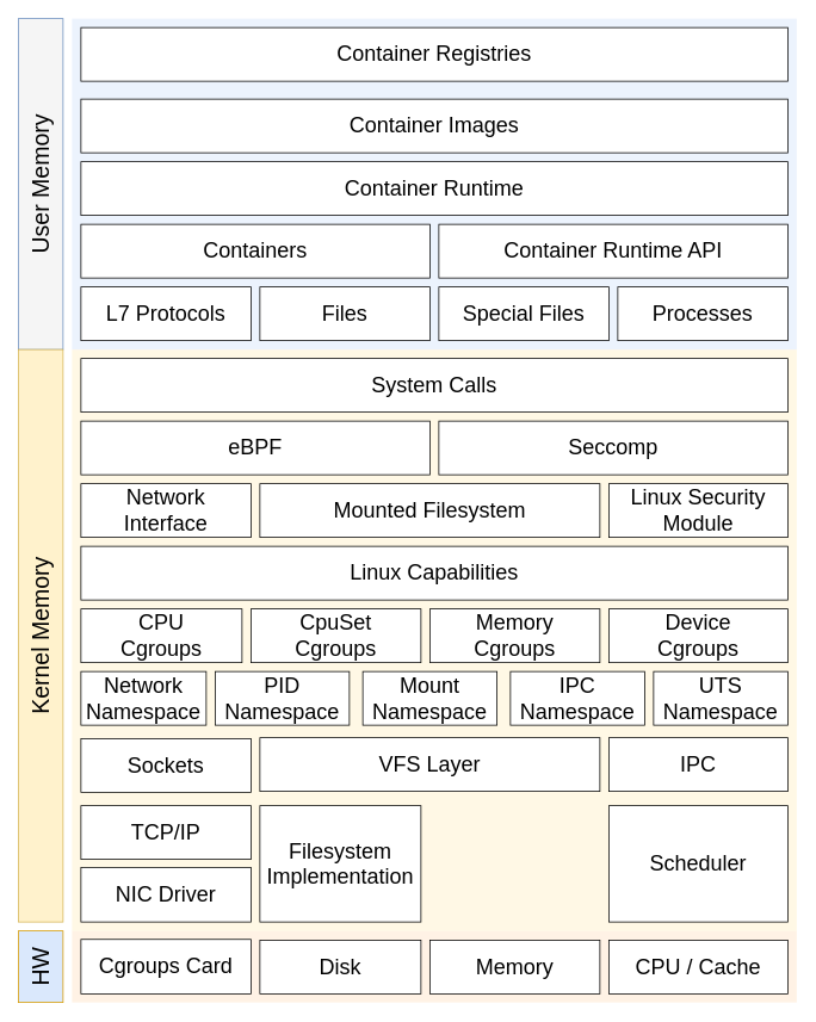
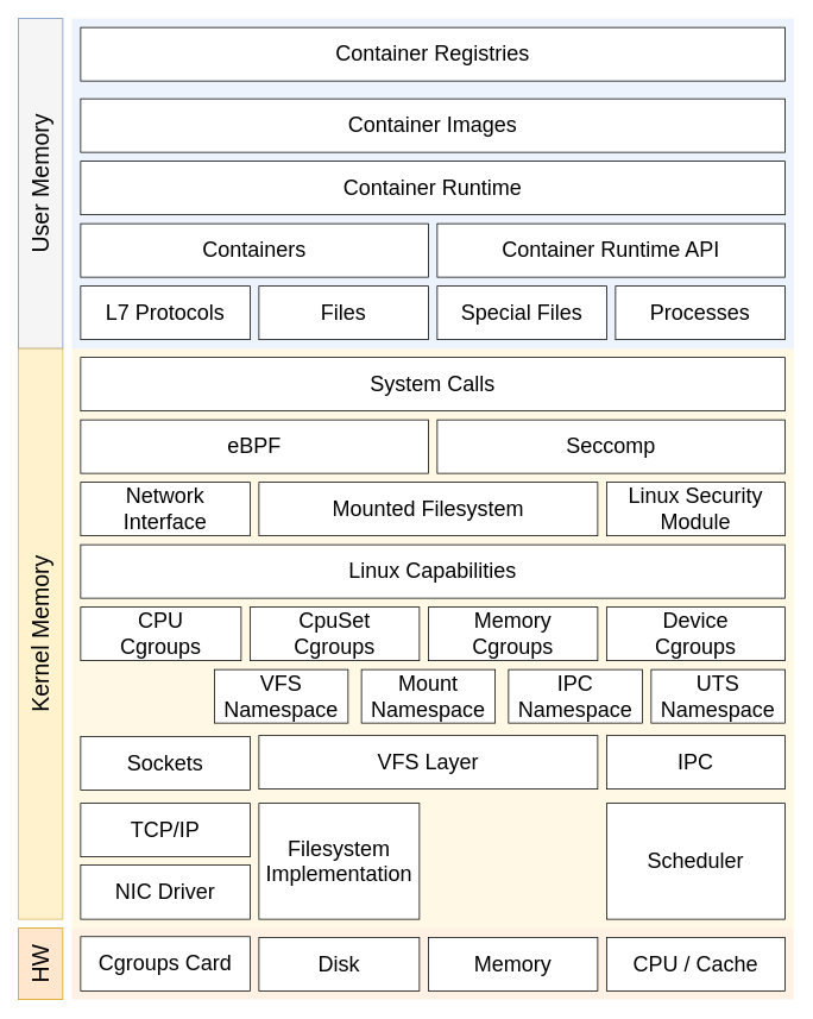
  <mxCell id="0" />
  <mxCell id="1" parent="0" />
  <mxCell id="2" value="" style="rounded=0;whiteSpace=wrap;html=1;glass=0;comic=0;sketch=0;fontSize=22;fillColor=#ffe6cc;strokeColor=none;opacity=50;connectable=0;allowArrows=0;" parent="1" vertex="1"><mxGeometry x="80" y="1040" width="810" height="80" as="geometry" /></mxCell>
  <mxCell id="3" value="" style="rounded=0;whiteSpace=wrap;html=1;glass=0;comic=0;sketch=0;fontSize=22;fillColor=#fff2cc;strokeColor=none;opacity=50;connectable=0;allowArrows=0;" parent="1" vertex="1"><mxGeometry x="80" y="390" width="810" height="650" as="geometry" /></mxCell>
  <mxCell id="4" value="" style="rounded=0;whiteSpace=wrap;html=1;glass=0;comic=0;sketch=0;fontSize=22;fillColor=#dae8fc;strokeColor=none;opacity=50;connectable=0;allowArrows=0;" parent="1" vertex="1"><mxGeometry x="80" width="810" height="370" as="geometry" y="20" /></mxCell>
  <mxCell id="5" value="&lt;font style=&quot;font-size: 24px;&quot;&gt;Container Registries&lt;/font&gt;" style="rounded=0;whiteSpace=wrap;html=1;fillColor=default;" parent="1" vertex="1"><mxGeometry x="90" y="30" width="790" height="60" as="geometry" /></mxCell>
  <mxCell id="6" value="&lt;font style=&quot;font-size: 24px;&quot;&gt;Container Images&lt;/font&gt;" style="rounded=0;whiteSpace=wrap;html=1;fillColor=default;" parent="1" vertex="1"><mxGeometry x="90" y="110" width="790" height="60" as="geometry" /></mxCell>
  <mxCell id="7" value="&lt;font style=&quot;font-size: 24px;&quot;&gt;Container Runtime&lt;/font&gt;" style="rounded=0;whiteSpace=wrap;html=1;fillColor=default;" parent="1" vertex="1"><mxGeometry x="90" y="180" width="790" height="60" as="geometry" /></mxCell>
  <mxCell id="8" value="&lt;font style=&quot;font-size: 24px;&quot;&gt;Containers&lt;/font&gt;" style="rounded=0;whiteSpace=wrap;html=1;fillColor=default;" parent="1" vertex="1"><mxGeometry x="90" y="250" width="390" height="60" as="geometry" /></mxCell>
  <mxCell id="9" value="&lt;font style=&quot;font-size: 24px;&quot;&gt;Container Runtime API&lt;/font&gt;" style="rounded=0;whiteSpace=wrap;html=1;fillColor=default;" parent="1" vertex="1"><mxGeometry x="490" y="250" width="390" height="60" as="geometry" /></mxCell>
  <mxCell id="10" value="&lt;span style=&quot;font-size: 24px;&quot;&gt;&lt;font style=&quot;color: rgb(0, 0, 0);&quot;&gt;L7 Protocols&lt;/font&gt;&lt;/span&gt;" style="rounded=0;whiteSpace=wrap;html=1;fillColor=default;fontColor=#F00000;" parent="1" vertex="1"><mxGeometry x="90" y="320" width="190" height="60" as="geometry" /></mxCell>
  <mxCell id="11" value="&lt;span style=&quot;font-size: 24px;&quot;&gt;&lt;font style=&quot;color: rgb(0, 0, 0);&quot;&gt;Files&lt;/font&gt;&lt;/span&gt;" style="rounded=0;whiteSpace=wrap;html=1;fillColor=default;fontColor=#F00010;" parent="1" vertex="1"><mxGeometry x="290" y="320" width="190" height="60" as="geometry" /></mxCell>
  <mxCell id="12" value="&lt;span style=&quot;font-size: 24px;&quot;&gt;Special Files&lt;/span&gt;" style="rounded=0;whiteSpace=wrap;html=1;fillColor=default;" parent="1" vertex="1"><mxGeometry x="490" y="320" width="190" height="60" as="geometry" /></mxCell>
  <mxCell id="13" value="&lt;span style=&quot;font-size: 24px;&quot;&gt;Processes&lt;/span&gt;" style="rounded=0;whiteSpace=wrap;html=1;fillColor=default;" parent="1" vertex="1"><mxGeometry x="690" y="320" width="190" height="60" as="geometry" /></mxCell>
  <mxCell id="14" value="&lt;div&gt;&lt;span style=&quot;font-size: 24px;&quot;&gt;CPU&lt;/span&gt;&lt;/div&gt;&lt;span style=&quot;font-size: 24px;&quot;&gt;Cgroups&lt;/span&gt;" style="rounded=0;whiteSpace=wrap;html=1;fillColor=default;" parent="1" vertex="1"><mxGeometry x="90" y="680" width="180" height="60" as="geometry" /></mxCell>
  <mxCell id="15" value="&lt;span style=&quot;font-size: 24px;&quot;&gt;&lt;font style=&quot;color: rgb(0, 0, 0);&quot;&gt;Network Interface&lt;/font&gt;&lt;/span&gt;" style="rounded=0;whiteSpace=wrap;html=1;fillColor=default;fontColor=#F00212;" parent="1" vertex="1"><mxGeometry x="90" y="540" width="190" height="60" as="geometry" /></mxCell>
  <mxCell id="16" value="&lt;span style=&quot;font-size: 24px;&quot;&gt;&lt;font color=&quot;#000000&quot;&gt;Mounted Filesystem&lt;/font&gt;&lt;/span&gt;" style="rounded=0;whiteSpace=wrap;html=1;fillColor=default;fontColor=#F0EBEC;" parent="1" vertex="1"><mxGeometry x="290" y="540" width="380" height="60" as="geometry" /></mxCell>
  <mxCell id="17" value="&lt;span style=&quot;font-size: 24px;&quot;&gt;Linux Security Module&lt;/span&gt;" style="rounded=0;whiteSpace=wrap;html=1;fillColor=default;" parent="1" vertex="1"><mxGeometry x="680" y="540" width="200" height="60" as="geometry" /></mxCell>
  <mxCell id="18" value="&lt;span style=&quot;font-size: 24px;&quot;&gt;Sockets&lt;/span&gt;" style="rounded=0;whiteSpace=wrap;html=1;fillColor=default;" parent="1" vertex="1"><mxGeometry x="90" y="825" width="190" height="60" as="geometry" /></mxCell>
  <mxCell id="19" value="&lt;span style=&quot;font-size: 24px;&quot;&gt;VFS Layer&lt;/span&gt;" style="rounded=0;whiteSpace=wrap;html=1;fillColor=default;" parent="1" vertex="1"><mxGeometry x="290" y="824" width="380" height="60" as="geometry" /></mxCell>
  <mxCell id="20" value="&lt;span style=&quot;font-size: 24px;&quot;&gt;IPC&lt;/span&gt;" style="rounded=0;whiteSpace=wrap;html=1;fillColor=default;" parent="1" vertex="1"><mxGeometry x="680" y="824" width="200" height="60" as="geometry" /></mxCell>
- <mxCell id="21" value="&lt;span style=&quot;font-size: 24px;&quot;&gt;&lt;font style=&quot;color: rgb(0, 0, 0);&quot;&gt;Network&lt;/font&gt;&lt;/span&gt;&lt;div&gt;&lt;span style=&quot;font-size: 24px;&quot;&gt;&lt;font style=&quot;color: rgb(0, 0, 0);&quot;&gt;Namespace&lt;/font&gt;&lt;/span&gt;&lt;/div&gt;" style="rounded=0;whiteSpace=wrap;html=1;fillColor=default;fontColor=#F00000;" parent="1" vertex="1"><mxGeometry x="90" y="750" width="140" height="60" as="geometry" /></mxCell>
  <mxCell id="22" value="&lt;span style=&quot;font-size: 24px;&quot;&gt;TCP/IP&lt;/span&gt;" style="rounded=0;whiteSpace=wrap;html=1;fillColor=default;" parent="1" vertex="1"><mxGeometry x="90" y="900" width="190" height="60" as="geometry" /></mxCell>
  <mxCell id="23" value="&lt;span style=&quot;font-size: 24px;&quot;&gt;NIC Driver&lt;/span&gt;" style="rounded=0;whiteSpace=wrap;html=1;fillColor=default;" parent="1" vertex="1"><mxGeometry x="90" y="969" width="190" height="61" as="geometry" /></mxCell>
  <mxCell id="24" value="&lt;span style=&quot;font-size: 24px;&quot;&gt;Scheduler&lt;/span&gt;" style="rounded=0;whiteSpace=wrap;html=1;fillColor=default;" parent="1" vertex="1"><mxGeometry x="680" y="900" width="200" height="130" as="geometry" /></mxCell>
  <mxCell id="25" value="&lt;span style=&quot;font-size: 24px;&quot;&gt;Filesystem&lt;/span&gt;&lt;div&gt;&lt;span style=&quot;font-size: 24px;&quot;&gt;Implementation&lt;/span&gt;&lt;/div&gt;" style="rounded=0;whiteSpace=wrap;html=1;fillColor=default;" parent="1" vertex="1"><mxGeometry x="290" y="900" width="180" height="130" as="geometry" /></mxCell>
  <mxCell id="26" value="&lt;span style=&quot;font-size: 24px;&quot;&gt;Cgroups Card&lt;/span&gt;" style="rounded=0;whiteSpace=wrap;html=1;fillColor=default;" parent="1" vertex="1"><mxGeometry x="90" y="1049.5" width="190" height="61" as="geometry" /></mxCell>
  <mxCell id="27" value="&lt;span style=&quot;font-size: 24px;&quot;&gt;Disk&lt;/span&gt;" style="rounded=0;whiteSpace=wrap;html=1;fillColor=default;" parent="1" vertex="1"><mxGeometry x="290" y="1050.5" width="180" height="60" as="geometry" /></mxCell>
  <mxCell id="28" value="&lt;span style=&quot;font-size: 24px;&quot;&gt;Memory&lt;/span&gt;" style="rounded=0;whiteSpace=wrap;html=1;fillColor=default;" parent="1" vertex="1"><mxGeometry x="480" y="1050.5" width="190" height="60" as="geometry" /></mxCell>
  <mxCell id="29" value="&lt;span style=&quot;font-size: 24px;&quot;&gt;CPU / Cache&lt;/span&gt;" style="rounded=0;whiteSpace=wrap;html=1;fillColor=default;" parent="1" vertex="1"><mxGeometry x="680" y="1050.5" width="200" height="60" as="geometry" /></mxCell>
  <mxCell id="30" value="&lt;font style=&quot;font-size: 24px;&quot;&gt;System Calls&lt;/font&gt;" style="rounded=0;whiteSpace=wrap;html=1;fillColor=default;" parent="1" vertex="1"><mxGeometry x="90" y="400" width="790" height="60" as="geometry" /></mxCell>
  <mxCell id="31" value="&lt;font style=&quot;font-size: 24px;&quot;&gt;Seccomp&lt;/font&gt;" style="rounded=0;whiteSpace=wrap;html=1;fillColor=default;" parent="1" vertex="1"><mxGeometry x="490" y="470" width="390" height="60" as="geometry" /></mxCell>
  <mxCell id="32" value="&lt;font style=&quot;font-size: 24px;&quot;&gt;eBPF&lt;/font&gt;" style="rounded=0;whiteSpace=wrap;html=1;fillColor=default;" parent="1" vertex="1"><mxGeometry x="90" y="470" width="390" height="60" as="geometry" /></mxCell>
  <mxCell id="33" value="&lt;span style=&quot;font-size: 24px;&quot;&gt;IPC&lt;/span&gt;&lt;div&gt;&lt;span style=&quot;font-size: 24px;&quot;&gt;Namespace&lt;/span&gt;&lt;/div&gt;" style="rounded=0;whiteSpace=wrap;html=1;fillColor=default;" parent="1" vertex="1"><mxGeometry x="570" y="750" width="150" height="60" as="geometry" /></mxCell>
  <mxCell id="34" value="&lt;span style=&quot;font-size: 24px;&quot;&gt;Mount&lt;/span&gt;&lt;div&gt;&lt;span style=&quot;font-size: 24px;&quot;&gt;Namespace&lt;/span&gt;&lt;/div&gt;" style="rounded=0;whiteSpace=wrap;html=1;fillColor=default;" parent="1" vertex="1"><mxGeometry x="405" y="750" width="150" height="60" as="geometry" /></mxCell>
  <mxCell id="35" value="&lt;span style=&quot;font-size: 24px;&quot;&gt;UTS&lt;/span&gt;&lt;div&gt;&lt;span style=&quot;font-size: 24px;&quot;&gt;Namespace&lt;/span&gt;&lt;/div&gt;" style="rounded=0;whiteSpace=wrap;html=1;fillColor=default;" parent="1" vertex="1"><mxGeometry x="730" y="750" width="150" height="60" as="geometry" /></mxCell>
- <mxCell id="36" value="&lt;span style=&quot;font-size: 24px;&quot;&gt;PID&lt;/span&gt;&lt;div&gt;&lt;span style=&quot;font-size: 24px;&quot;&gt;Namespace&lt;/span&gt;&lt;/div&gt;" style="rounded=0;whiteSpace=wrap;html=1;fillColor=default;" parent="1" vertex="1"><mxGeometry x="240" y="750" width="150" height="60" as="geometry" /></mxCell>
+ <mxCell id="36" value="&lt;span style=&quot;font-size: 24px;&quot;&gt;VFS&lt;/span&gt;&lt;div&gt;&lt;span style=&quot;font-size: 24px;&quot;&gt;Namespace&lt;/span&gt;&lt;/div&gt;" style="rounded=0;whiteSpace=wrap;html=1;fillColor=default;" parent="1" vertex="1"><mxGeometry x="240" y="750" width="150" height="60" as="geometry" /></mxCell>
  <mxCell id="37" value="&lt;div&gt;&lt;span style=&quot;font-size: 24px;&quot;&gt;CpuSet&lt;/span&gt;&lt;/div&gt;&lt;span style=&quot;font-size: 24px;&quot;&gt;Cgroups&lt;/span&gt;" style="rounded=0;whiteSpace=wrap;html=1;fillColor=default;" parent="1" vertex="1"><mxGeometry x="280" y="680" width="190" height="60" as="geometry" /></mxCell>
  <mxCell id="38" value="&lt;div&gt;&lt;span style=&quot;font-size: 24px;&quot;&gt;Memory&lt;/span&gt;&lt;/div&gt;&lt;span style=&quot;font-size: 24px;&quot;&gt;Cgroups&lt;/span&gt;" style="rounded=0;whiteSpace=wrap;html=1;fillColor=default;" parent="1" vertex="1"><mxGeometry x="480" y="680" width="190" height="60" as="geometry" /></mxCell>
  <mxCell id="39" value="&lt;div&gt;&lt;span style=&quot;font-size: 24px;&quot;&gt;Device&lt;/span&gt;&lt;/div&gt;&lt;span style=&quot;font-size: 24px;&quot;&gt;Cgroups&lt;/span&gt;" style="rounded=0;whiteSpace=wrap;html=1;fillColor=default;" parent="1" vertex="1"><mxGeometry x="680" y="680" width="200" height="60" as="geometry" /></mxCell>
  <mxCell id="40" value="&lt;span style=&quot;font-size: 24px;&quot;&gt;&lt;font style=&quot;color: rgb(0, 0, 0);&quot;&gt;Linux Capabilities&lt;/font&gt;&lt;/span&gt;" style="rounded=0;whiteSpace=wrap;html=1;fillColor=default;fontColor=#F0EBEC;" parent="1" vertex="1"><mxGeometry x="90" y="610" width="790" height="60" as="geometry" /></mxCell>
  <mxCell id="41" value="User Memory" style="rounded=0;whiteSpace=wrap;html=1;fontSize=26;horizontal=0;fillColor=#f5f5f5;strokeColor=#6c8ebf;" parent="1" vertex="1"><mxGeometry width="50" height="370" as="geometry" x="20" y="20" /></mxCell>
  <mxCell id="42" value="Kernel Memory" style="rounded=0;whiteSpace=wrap;html=1;fontSize=26;horizontal=0;fillColor=#fff2cc;strokeColor=#d6b656;" parent="1" vertex="1"><mxGeometry y="390" width="50" height="640" as="geometry" x="20" /></mxCell>
- <mxCell id="43" value="HW" style="rounded=0;whiteSpace=wrap;html=1;fontSize=26;horizontal=0;fillColor=#dae8fc;strokeColor=#d79b00;" parent="1" vertex="1"><mxGeometry y="1040" width="50" height="80" as="geometry" x="20" /></mxCell>
+ <mxCell id="43" value="HW" style="rounded=0;whiteSpace=wrap;html=1;fontSize=26;horizontal=0;fillColor=#ffe6cc;strokeColor=#d79b00;" parent="1" vertex="1"><mxGeometry y="1040" width="50" height="80" as="geometry" x="20" /></mxCell>
